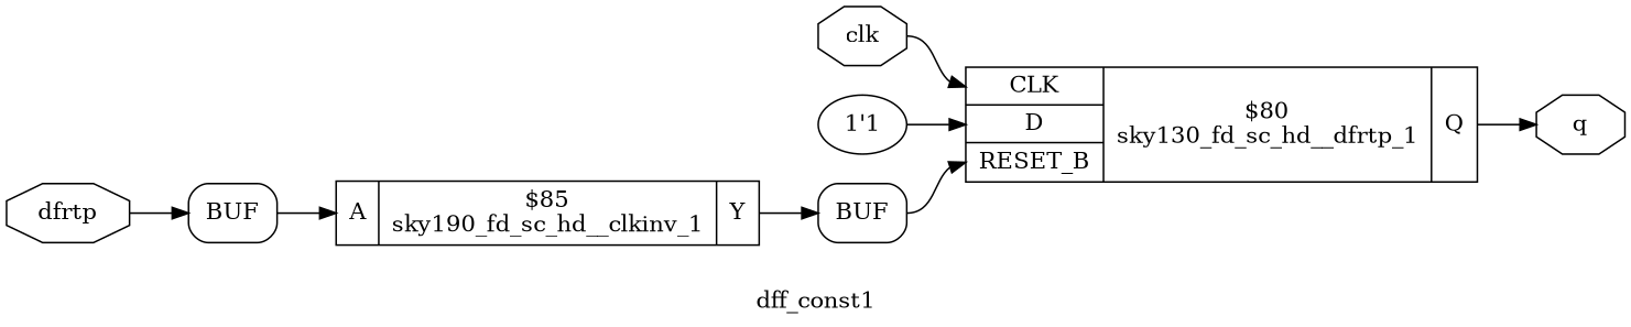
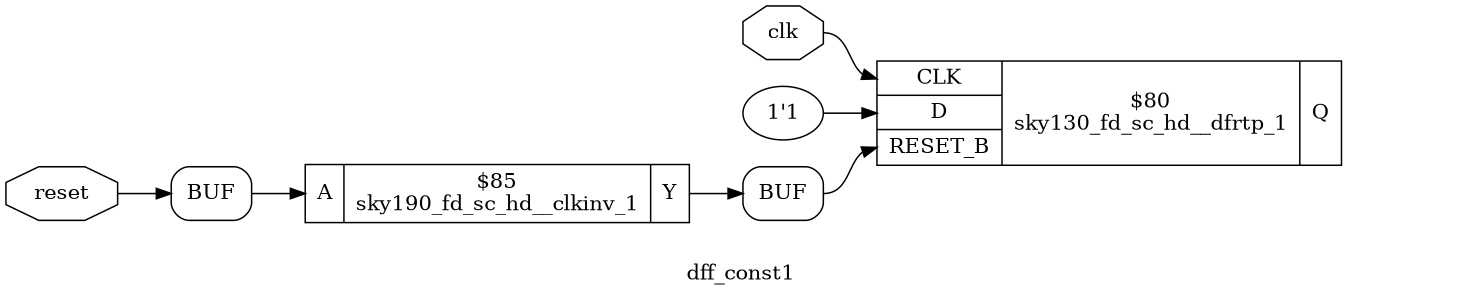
  digraph {
    label=dff_const1
    rankdir=LR
    remincross=true
    node [shape=octagon]
    edge [color=black fontcolor=black headport=w tailport=e]
    n1 [color=black fontcolor=black label=clk]
    n2 [label="{{<p10> CLK|<p11> D|<p12> RESET_B}|$80\nsky130_fd_sc_hd__dfrtp_1|{<p13> Q}}" shape=record]
-   n3 [color=black fontcolor=black label=q]
-   n4 [color=black fontcolor=black label=dfrtp]
+   n4 [color=black fontcolor=black label=reset]
    n5 [label=BUF shape=box style=rounded]
    n6 [label="{{<p7> A}|$85\nsky190_fd_sc_hd__clkinv_1|{<p8> Y}}" shape=record]
    n7 [label=BUF shape=box style=rounded]
    n8 [label="1'1" shape=""]
    n1 -> n2 [headport="p10:w"]
-   n2 -> n3 [tailport="p13:e"]
    n4 -> n5
    n5 -> n6 [headport="p7:w"]
    n6 -> n7 [tailport="p8:e"]
    n7 -> n2 [headport="p12:w"]
    n8 -> n2 [headport="p11:w"]
  }
